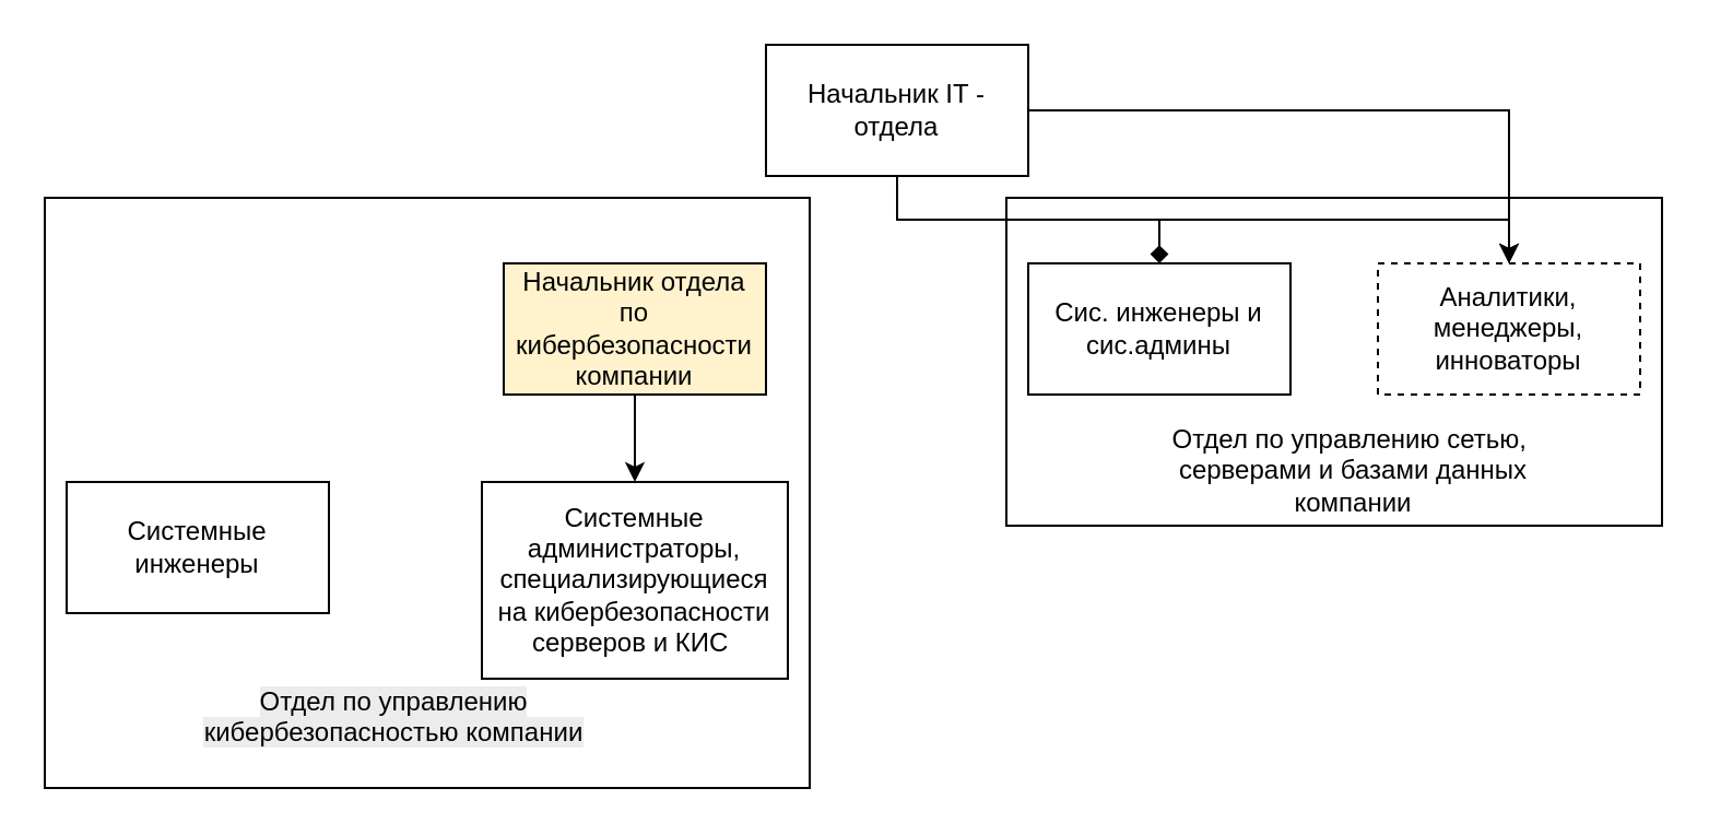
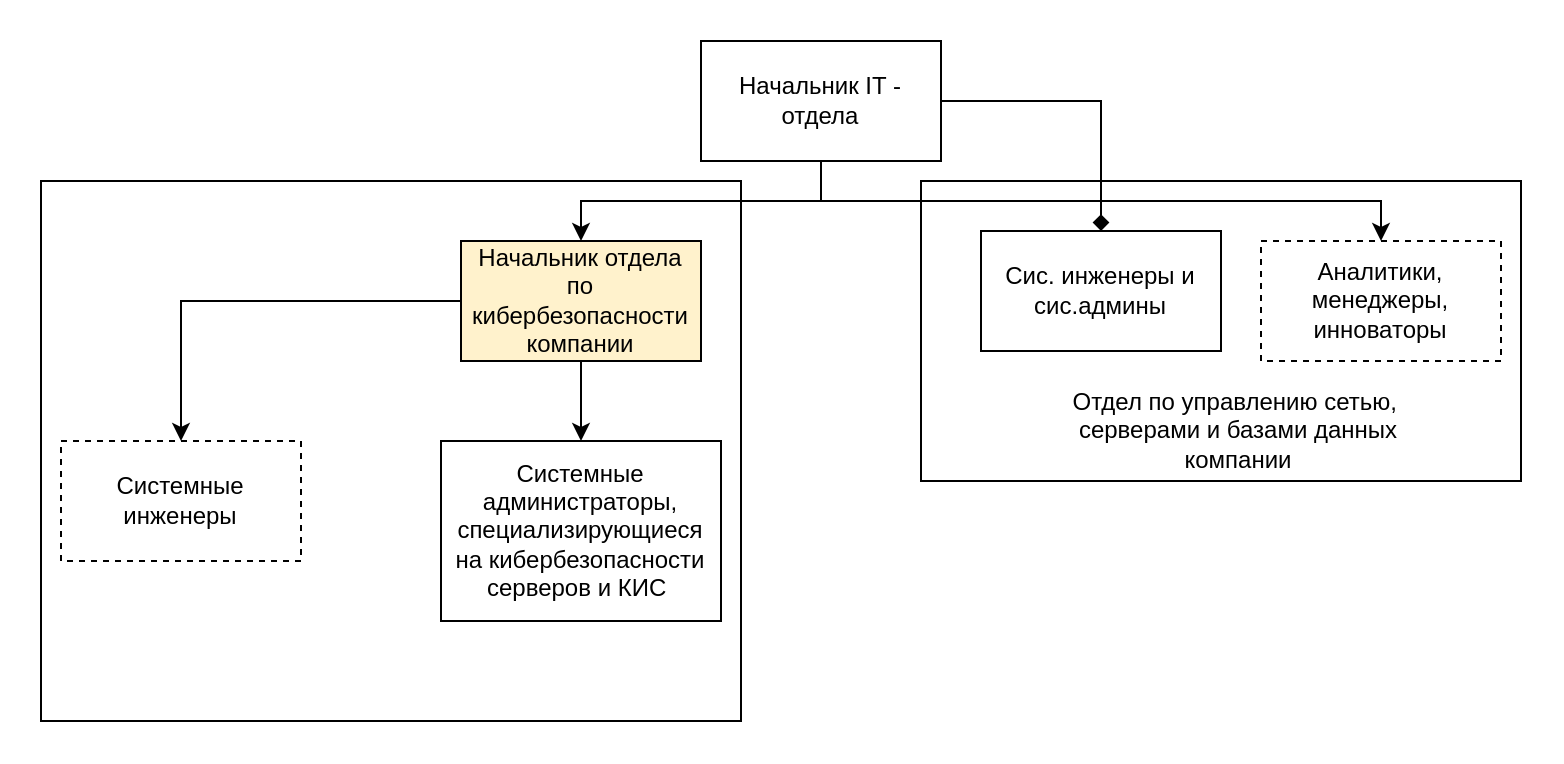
  <mxCell id="0" />
  <mxCell id="1" parent="0" />
  <mxCell id="2" style="edgeStyle=orthogonalEdgeStyle;rounded=0;orthogonalLoop=1;jettySize=auto;html=1;entryX=0.5;entryY=0;entryDx=0;entryDy=0;" edge="1" parent="1" source="4" target="5"><mxGeometry relative="1" as="geometry" /></mxCell>
+ <mxCell id="3" style="edgeStyle=orthogonalEdgeStyle;rounded=0;orthogonalLoop=1;jettySize=auto;html=1;entryX=0.5;entryY=0;entryDx=0;entryDy=0;" edge="1" parent="1" source="4" target="16"><mxGeometry relative="1" as="geometry" /></mxCell>
  <mxCell id="4" value="Начальник отдела по кибербезопасности компании" style="rounded=0;whiteSpace=wrap;html=1;fillColor=#fff2cc;" vertex="1" parent="1"><mxGeometry x="230" y="120" width="120" height="60" as="geometry" /></mxCell>
  <mxCell id="5" value="Системные администраторы, специализирующиеся на кибербезопасности серверов и КИС&amp;nbsp;" style="rounded=0;whiteSpace=wrap;html=1;" vertex="1" parent="1"><mxGeometry x="220" y="220" width="140" height="90" as="geometry" /></mxCell>
  <mxCell id="6" style="edgeStyle=orthogonalEdgeStyle;rounded=0;orthogonalLoop=1;jettySize=auto;html=1;entryX=0.5;entryY=0;entryDx=0;entryDy=0;endArrow=diamond;" edge="1" parent="1" source="9" target="11"><mxGeometry relative="1" as="geometry" /></mxCell>
  <mxCell id="7" style="edgeStyle=orthogonalEdgeStyle;rounded=0;orthogonalLoop=1;jettySize=auto;html=1;entryX=0.5;entryY=0;entryDx=0;entryDy=0;" edge="1" parent="1" target="10"><mxGeometry relative="1" as="geometry"><mxPoint x="410" y="80" as="sourcePoint" /><Array as="points"><mxPoint x="410" y="100" /><mxPoint x="690" y="100" /></Array></mxGeometry></mxCell>
- <mxCell id="8" style="edgeStyle=orthogonalEdgeStyle;rounded=0;orthogonalLoop=1;jettySize=auto;html=1;" edge="1" parent="1" source="9" target="10"><mxGeometry relative="1" as="geometry" /></mxCell>
+ <mxCell id="8" style="edgeStyle=orthogonalEdgeStyle;rounded=0;orthogonalLoop=1;jettySize=auto;html=1;entryX=0.5;entryY=0;entryDx=0;entryDy=0;" edge="1" parent="1" source="9" target="4"><mxGeometry relative="1" as="geometry" /></mxCell>
  <mxCell id="9" value="Начальник IT - отдела" style="rounded=0;whiteSpace=wrap;html=1;" vertex="1" parent="1"><mxGeometry x="350" y="20" width="120" height="60" as="geometry" /></mxCell>
  <mxCell id="10" value="Аналитики, менеджеры, инноваторы" style="rounded=0;whiteSpace=wrap;html=1;dashed=1;" vertex="1" parent="1"><mxGeometry x="630" y="120" width="120" height="60" as="geometry" /></mxCell>
- <mxCell id="11" value="Сис. инженеры и сис.админы" style="rounded=0;whiteSpace=wrap;html=1;" vertex="1" parent="1"><mxGeometry x="470" y="120" width="120" height="60" as="geometry" /></mxCell>
+ <mxCell id="11" value="Сис. инженеры и сис.админы" style="rounded=0;whiteSpace=wrap;html=1;" vertex="1" parent="1"><mxGeometry x="490" y="115" width="120" height="60" as="geometry" /></mxCell>
  <mxCell id="12" value="" style="rounded=0;whiteSpace=wrap;html=1;fillColor=none;" vertex="1" parent="1"><mxGeometry x="460" y="90" width="300" height="150" as="geometry" /></mxCell>
  <mxCell id="13" value="Отдел по управлению сетью,&amp;nbsp; серверами и базами данных компании" style="text;html=1;align=center;verticalAlign=middle;whiteSpace=wrap;rounded=0;" vertex="1" parent="1"><mxGeometry x="524" y="200" width="190" height="30" as="geometry" /></mxCell>
  <mxCell id="14" value="" style="rounded=0;whiteSpace=wrap;html=1;fillColor=none;" vertex="1" parent="1"><mxGeometry x="20" y="90" width="350" height="270" as="geometry" /></mxCell>
- <mxCell id="15" value="&#10;&lt;span style=&quot;color: rgb(0, 0, 0); font-family: Helvetica; font-size: 12px; font-style: normal; font-variant-ligatures: normal; font-variant-caps: normal; font-weight: 400; letter-spacing: normal; orphans: 2; text-align: center; text-indent: 0px; text-transform: none; widows: 2; word-spacing: 0px; -webkit-text-stroke-width: 0px; white-space: normal; background-color: rgb(236, 236, 236); text-decoration-thickness: initial; text-decoration-style: initial; text-decoration-color: initial; display: inline !important; float: none;&quot;&gt;Отдел по управлению кибербезопасностью компании&lt;/span&gt;&#10;&#10;" style="text;html=1;align=center;verticalAlign=middle;whiteSpace=wrap;rounded=0;" vertex="1" parent="1"><mxGeometry x="75" y="320" width="210" height="30" as="geometry" /></mxCell>
- <mxCell id="16" value="Системные инженеры" style="rounded=0;whiteSpace=wrap;html=1;" vertex="1" parent="1"><mxGeometry x="30" y="220" width="120" height="60" as="geometry" /></mxCell>
+ <mxCell id="16" value="Системные инженеры" style="rounded=0;whiteSpace=wrap;html=1;dashed=1;" vertex="1" parent="1"><mxGeometry x="30" y="220" width="120" height="60" as="geometry" /></mxCell>
